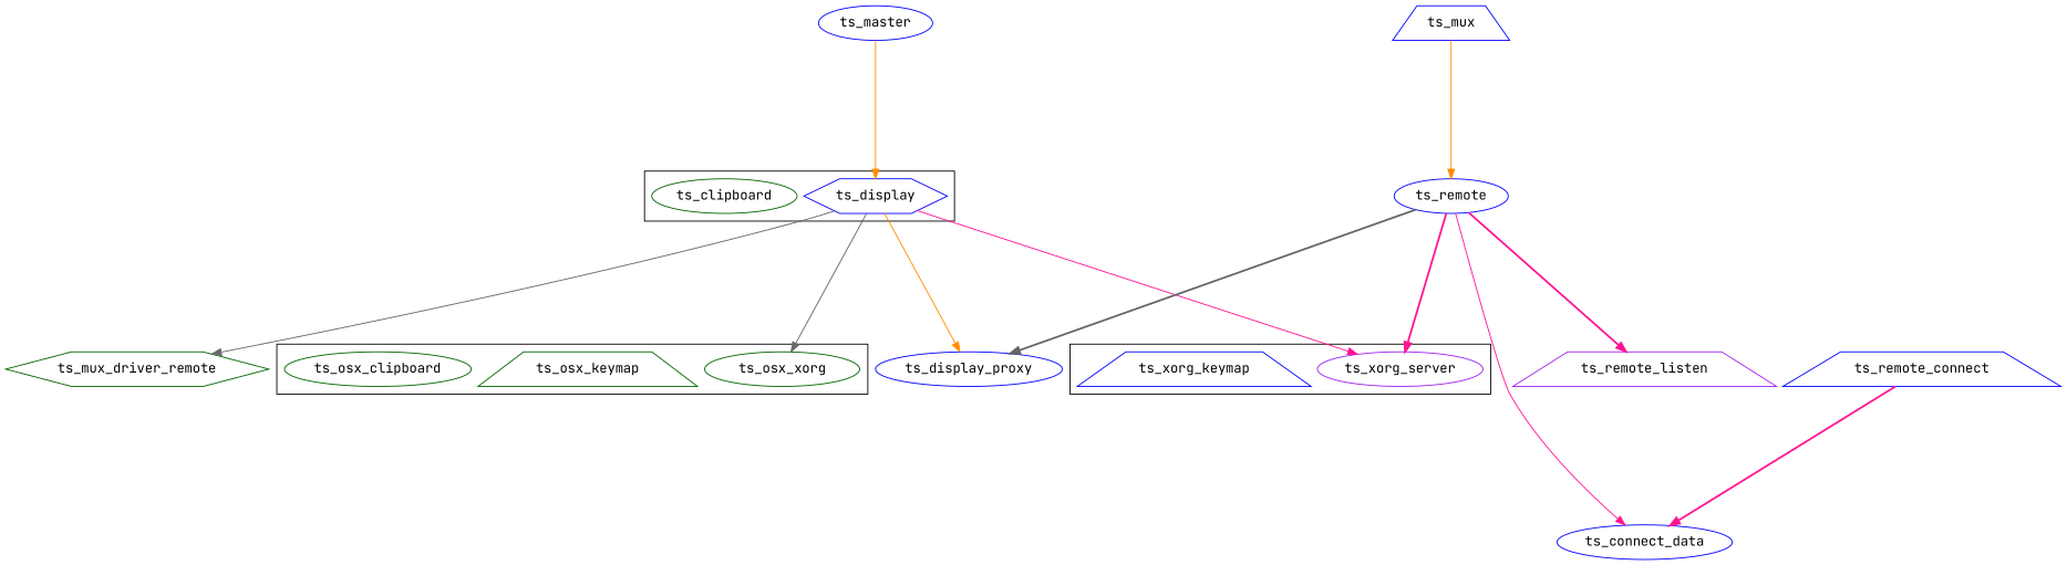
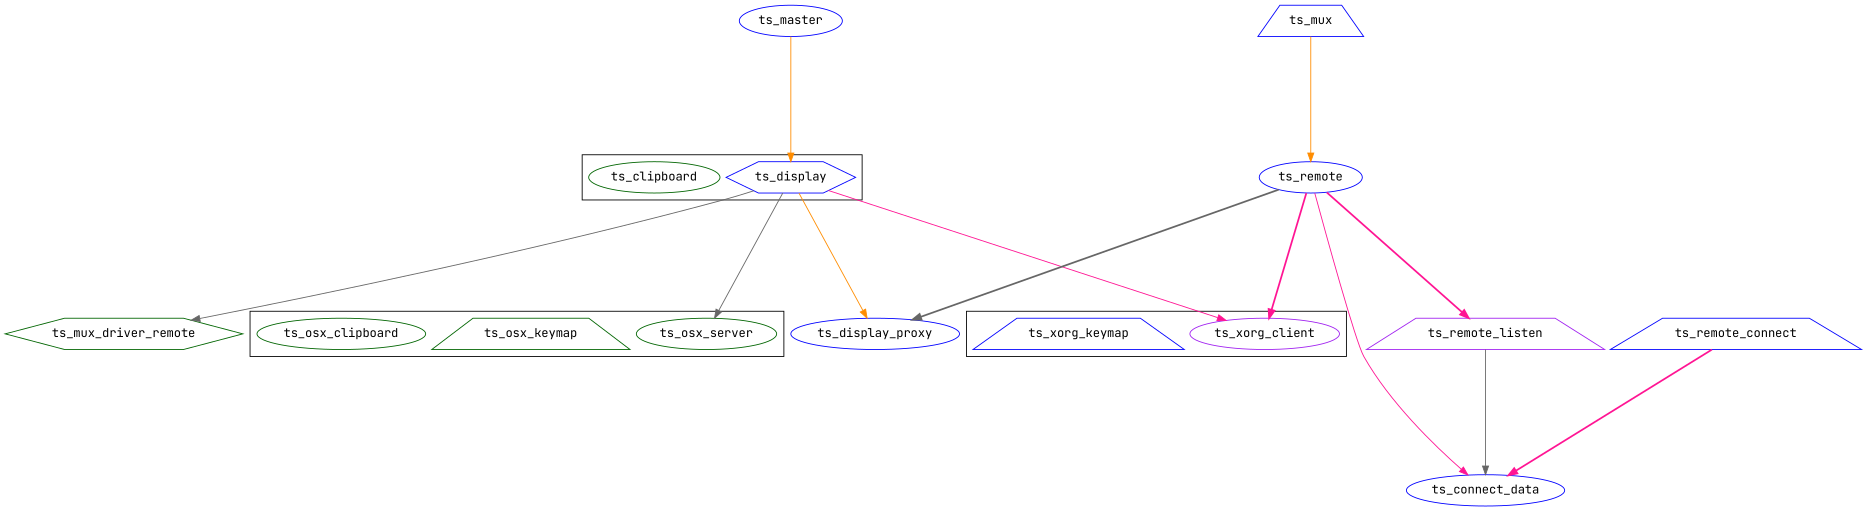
  digraph {
    compound=true
    concentrate=true
    fontname="JetBrains Mono"
    nodesep=.1
    rankdir=TB
    ranksep=2
    node [color=blue fontname="JetBrains Mono" shape=ellipse]
    edge [color=deeppink fontname="JetBrains Mono" style=solid]
-   ts_osx_server [color=darkgreen label=ts_osx_xorg]
+   ts_osx_server [color=darkgreen]
    ts_osx_keymap [color=darkgreen shape=trapezium]
    ts_osx_clipboard [color=darkgreen]
-   ts_xorg_client [color=purple label=ts_xorg_server]
+   ts_xorg_client [color=purple]
    ts_xorg_keymap [shape=trapezium]
    ts_display [shape=hexagon]
    ts_clipboard [color=darkgreen]
    ts_display_proxy
    ts_mux_driver_remote [color=darkgreen shape=hexagon]
    ts_master
    ts_mux [shape=trapezium]
    ts_remote
    ts_remote_listen [color=purple shape=trapezium]
    n14 [label=ts_connect_data]
    ts_remote_connect [shape=trapezium]
    subgraph cluster_1 {
      ts_osx_server
      ts_osx_keymap
      ts_osx_clipboard
    }
    subgraph cluster_2 {
      ts_xorg_client
      ts_xorg_keymap
    }
    subgraph cluster_3 {
      ts_display
      ts_clipboard
    }
    ts_display -> ts_osx_server [color=gray40]
    ts_display -> ts_xorg_client
    ts_display -> ts_display_proxy [color=darkorange]
    ts_display -> ts_mux_driver_remote [color=gray40]
    ts_master -> ts_display [color=darkorange]
    ts_mux -> ts_remote [color=darkorange]
    ts_remote -> ts_xorg_client [style=bold]
    ts_remote -> ts_display_proxy [color=gray40 style=bold]
    ts_remote -> ts_remote_listen [style=bold]
    ts_remote -> n14
+   ts_remote_listen -> n14 [color=gray40]
    ts_remote_connect -> n14 [style=bold]
  }
